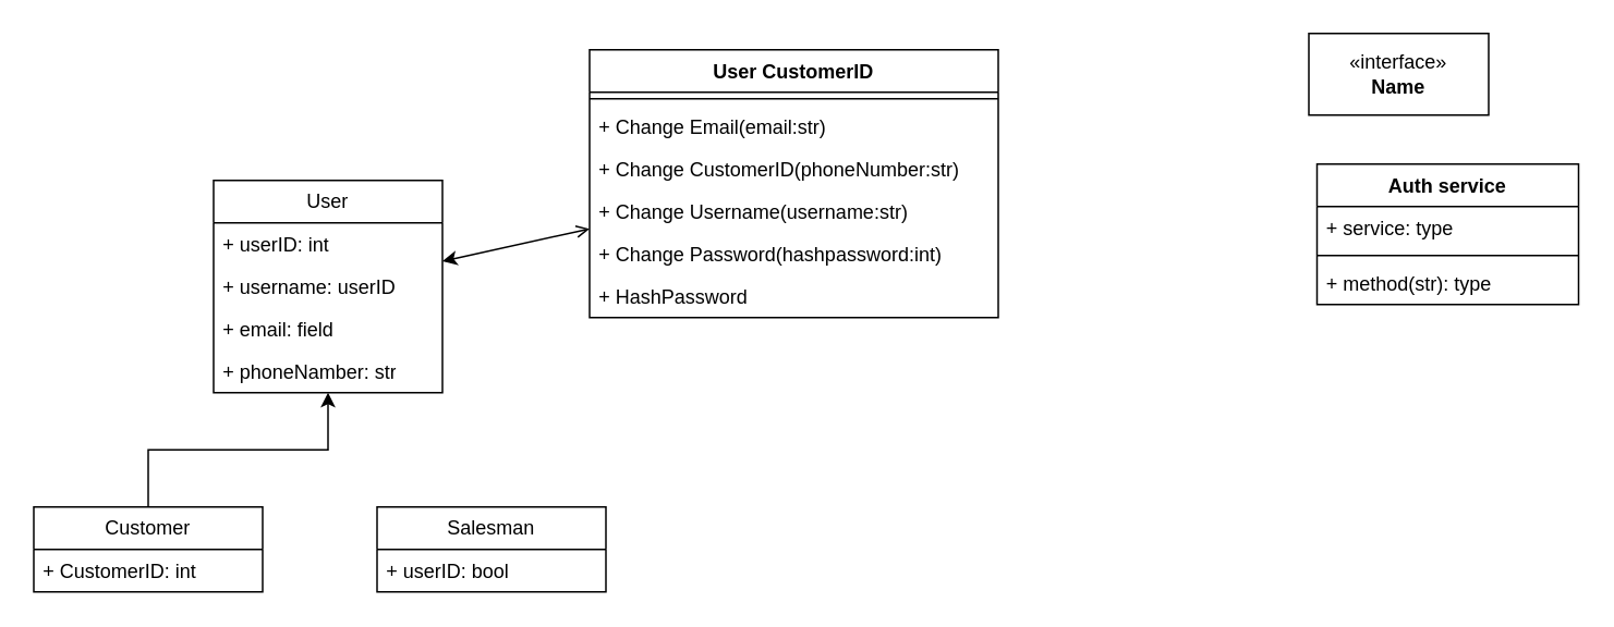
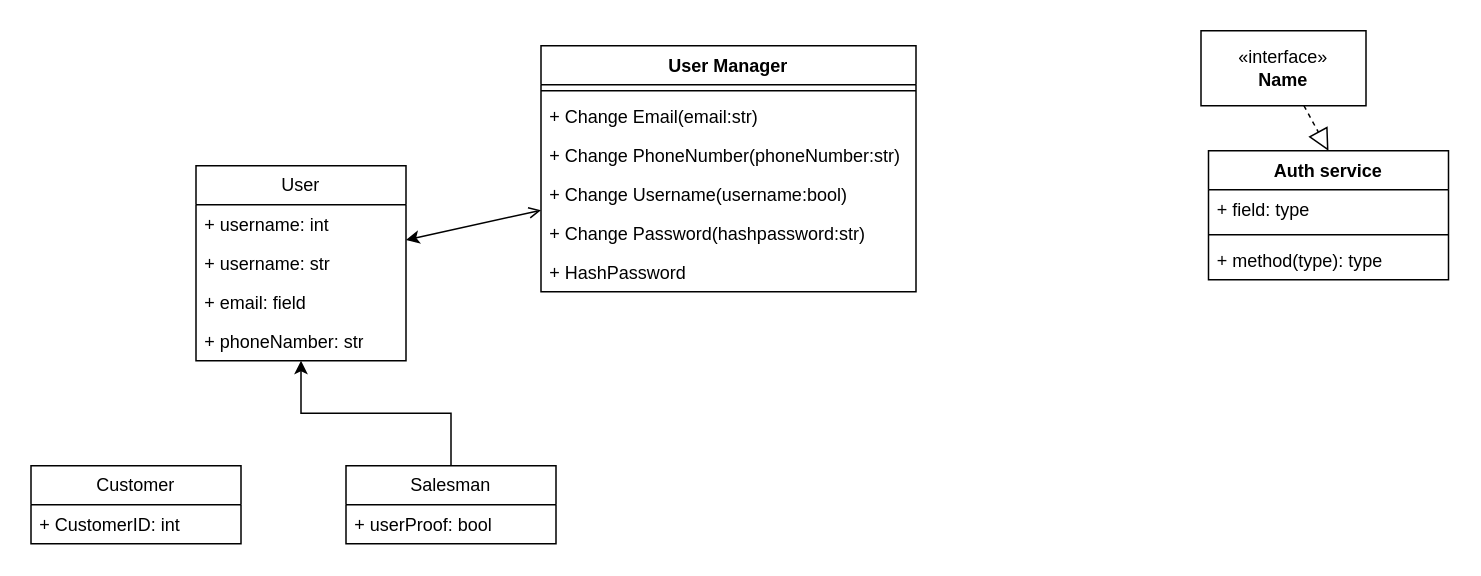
  <mxCell id="0" />
  <mxCell id="1" parent="0" />
  <mxCell id="2" value="User" style="swimlane;fontStyle=0;childLayout=stackLayout;horizontal=1;startSize=26;fillColor=none;horizontalStack=0;resizeParent=1;resizeParentMax=0;resizeLast=0;collapsible=1;marginBottom=0;whiteSpace=wrap;html=1;" parent="1" vertex="1"><mxGeometry x="130" y="110" width="140" height="130" as="geometry" /></mxCell>
- <mxCell id="3" value="+ userID: int" style="text;strokeColor=none;fillColor=none;align=left;verticalAlign=top;spacingLeft=4;spacingRight=4;overflow=hidden;rotatable=0;points=[[0,0.5],[1,0.5]];portConstraint=eastwest;whiteSpace=wrap;html=1;" vertex="1" parent="2"><mxGeometry y="26" width="140" height="26" as="geometry" /></mxCell>
- <mxCell id="4" value="+ username: userID" style="text;strokeColor=none;fillColor=none;align=left;verticalAlign=top;spacingLeft=4;spacingRight=4;overflow=hidden;rotatable=0;points=[[0,0.5],[1,0.5]];portConstraint=eastwest;whiteSpace=wrap;html=1;" parent="2" vertex="1"><mxGeometry y="52" width="140" height="26" as="geometry" /></mxCell>
+ <mxCell id="3" value="+ username: int" style="text;strokeColor=none;fillColor=none;align=left;verticalAlign=top;spacingLeft=4;spacingRight=4;overflow=hidden;rotatable=0;points=[[0,0.5],[1,0.5]];portConstraint=eastwest;whiteSpace=wrap;html=1;" vertex="1" parent="2"><mxGeometry y="26" width="140" height="26" as="geometry" /></mxCell>
+ <mxCell id="4" value="+ username: str" style="text;strokeColor=none;fillColor=none;align=left;verticalAlign=top;spacingLeft=4;spacingRight=4;overflow=hidden;rotatable=0;points=[[0,0.5],[1,0.5]];portConstraint=eastwest;whiteSpace=wrap;html=1;" parent="2" vertex="1"><mxGeometry y="52" width="140" height="26" as="geometry" /></mxCell>
  <mxCell id="5" value="+ email: field" style="text;strokeColor=none;fillColor=none;align=left;verticalAlign=top;spacingLeft=4;spacingRight=4;overflow=hidden;rotatable=0;points=[[0,0.5],[1,0.5]];portConstraint=eastwest;whiteSpace=wrap;html=1;" parent="2" vertex="1"><mxGeometry y="78" width="140" height="26" as="geometry" /></mxCell>
  <mxCell id="6" value="+ phoneNamber: str" style="text;strokeColor=none;fillColor=none;align=left;verticalAlign=top;spacingLeft=4;spacingRight=4;overflow=hidden;rotatable=0;points=[[0,0.5],[1,0.5]];portConstraint=eastwest;whiteSpace=wrap;html=1;" parent="2" vertex="1"><mxGeometry y="104" width="140" height="26" as="geometry" /></mxCell>
- <mxCell id="7" style="edgeStyle=orthogonalEdgeStyle;rounded=0;orthogonalLoop=1;jettySize=auto;html=1;exitX=0.5;exitY=0;exitDx=0;exitDy=0;" edge="1" parent="1" source="8" target="2"><mxGeometry relative="1" as="geometry" /></mxCell>
  <mxCell id="8" value="Customer" style="swimlane;fontStyle=0;childLayout=stackLayout;horizontal=1;startSize=26;fillColor=none;horizontalStack=0;resizeParent=1;resizeParentMax=0;resizeLast=0;collapsible=1;marginBottom=0;whiteSpace=wrap;html=1;" parent="1" vertex="1"><mxGeometry x="20" y="310" width="140" height="52" as="geometry" /></mxCell>
  <mxCell id="9" value="+ CustomerID: int" style="text;strokeColor=none;fillColor=none;align=left;verticalAlign=top;spacingLeft=4;spacingRight=4;overflow=hidden;rotatable=0;points=[[0,0.5],[1,0.5]];portConstraint=eastwest;whiteSpace=wrap;html=1;" parent="8" vertex="1"><mxGeometry y="26" width="140" height="26" as="geometry" /></mxCell>
+ <mxCell id="10" style="edgeStyle=orthogonalEdgeStyle;rounded=0;orthogonalLoop=1;jettySize=auto;html=1;exitX=0.5;exitY=0;exitDx=0;exitDy=0;" edge="1" parent="1" source="11" target="2"><mxGeometry relative="1" as="geometry" /></mxCell>
  <mxCell id="11" value="Salesman" style="swimlane;fontStyle=0;childLayout=stackLayout;horizontal=1;startSize=26;fillColor=none;horizontalStack=0;resizeParent=1;resizeParentMax=0;resizeLast=0;collapsible=1;marginBottom=0;whiteSpace=wrap;html=1;" parent="1" vertex="1"><mxGeometry x="230" y="310" width="140" height="52" as="geometry" /></mxCell>
- <mxCell id="12" value="+ userID: bool" style="text;strokeColor=none;fillColor=none;align=left;verticalAlign=top;spacingLeft=4;spacingRight=4;overflow=hidden;rotatable=0;points=[[0,0.5],[1,0.5]];portConstraint=eastwest;whiteSpace=wrap;html=1;" parent="11" vertex="1"><mxGeometry y="26" width="140" height="26" as="geometry" /></mxCell>
+ <mxCell id="12" value="+ userProof: bool" style="text;strokeColor=none;fillColor=none;align=left;verticalAlign=top;spacingLeft=4;spacingRight=4;overflow=hidden;rotatable=0;points=[[0,0.5],[1,0.5]];portConstraint=eastwest;whiteSpace=wrap;html=1;" parent="11" vertex="1"><mxGeometry y="26" width="140" height="26" as="geometry" /></mxCell>
  <mxCell id="13" value="Auth service" style="swimlane;fontStyle=1;align=center;verticalAlign=top;childLayout=stackLayout;horizontal=1;startSize=26;horizontalStack=0;resizeParent=1;resizeParentMax=0;resizeLast=0;collapsible=1;marginBottom=0;whiteSpace=wrap;html=1;" parent="1" vertex="1"><mxGeometry x="805" y="100" width="160" height="86" as="geometry" /></mxCell>
- <mxCell id="14" value="+ service: type" style="text;strokeColor=none;fillColor=none;align=left;verticalAlign=top;spacingLeft=4;spacingRight=4;overflow=hidden;rotatable=0;points=[[0,0.5],[1,0.5]];portConstraint=eastwest;whiteSpace=wrap;html=1;" parent="13" vertex="1"><mxGeometry y="26" width="160" height="26" as="geometry" /></mxCell>
+ <mxCell id="14" value="+ field: type" style="text;strokeColor=none;fillColor=none;align=left;verticalAlign=top;spacingLeft=4;spacingRight=4;overflow=hidden;rotatable=0;points=[[0,0.5],[1,0.5]];portConstraint=eastwest;whiteSpace=wrap;html=1;" parent="13" vertex="1"><mxGeometry y="26" width="160" height="26" as="geometry" /></mxCell>
  <mxCell id="15" value="" style="line;strokeWidth=1;fillColor=none;align=left;verticalAlign=middle;spacingTop=-1;spacingLeft=3;spacingRight=3;rotatable=0;labelPosition=right;points=[];portConstraint=eastwest;strokeColor=inherit;" parent="13" vertex="1"><mxGeometry y="52" width="160" height="8" as="geometry" /></mxCell>
- <mxCell id="16" value="+ method(str): type" style="text;strokeColor=none;fillColor=none;align=left;verticalAlign=top;spacingLeft=4;spacingRight=4;overflow=hidden;rotatable=0;points=[[0,0.5],[1,0.5]];portConstraint=eastwest;whiteSpace=wrap;html=1;" parent="13" vertex="1"><mxGeometry y="60" width="160" height="26" as="geometry" /></mxCell>
- <mxCell id="17" value="User CustomerID" style="swimlane;fontStyle=1;align=center;verticalAlign=top;childLayout=stackLayout;horizontal=1;startSize=26;horizontalStack=0;resizeParent=1;resizeParentMax=0;resizeLast=0;collapsible=1;marginBottom=0;whiteSpace=wrap;html=1;" parent="1" vertex="1"><mxGeometry x="360" y="30" width="250" height="164" as="geometry" /></mxCell>
+ <mxCell id="16" value="+ method(type): type" style="text;strokeColor=none;fillColor=none;align=left;verticalAlign=top;spacingLeft=4;spacingRight=4;overflow=hidden;rotatable=0;points=[[0,0.5],[1,0.5]];portConstraint=eastwest;whiteSpace=wrap;html=1;" parent="13" vertex="1"><mxGeometry y="60" width="160" height="26" as="geometry" /></mxCell>
+ <mxCell id="17" value="User Manager" style="swimlane;fontStyle=1;align=center;verticalAlign=top;childLayout=stackLayout;horizontal=1;startSize=26;horizontalStack=0;resizeParent=1;resizeParentMax=0;resizeLast=0;collapsible=1;marginBottom=0;whiteSpace=wrap;html=1;" parent="1" vertex="1"><mxGeometry x="360" y="30" width="250" height="164" as="geometry" /></mxCell>
  <mxCell id="18" value="" style="line;strokeWidth=1;fillColor=none;align=left;verticalAlign=middle;spacingTop=-1;spacingLeft=3;spacingRight=3;rotatable=0;labelPosition=right;points=[];portConstraint=eastwest;strokeColor=inherit;" parent="17" vertex="1"><mxGeometry y="26" width="250" height="8" as="geometry" /></mxCell>
  <mxCell id="19" value="+ Change Email(email:str)" style="text;strokeColor=none;fillColor=none;align=left;verticalAlign=top;spacingLeft=4;spacingRight=4;overflow=hidden;rotatable=0;points=[[0,0.5],[1,0.5]];portConstraint=eastwest;whiteSpace=wrap;html=1;" vertex="1" parent="17"><mxGeometry y="34" width="250" height="26" as="geometry" /></mxCell>
- <mxCell id="20" value="+ Change CustomerID(phoneNumber:str)" style="text;strokeColor=none;fillColor=none;align=left;verticalAlign=top;spacingLeft=4;spacingRight=4;overflow=hidden;rotatable=0;points=[[0,0.5],[1,0.5]];portConstraint=eastwest;whiteSpace=wrap;html=1;" parent="17" vertex="1"><mxGeometry y="60" width="250" height="26" as="geometry" /></mxCell>
- <mxCell id="21" value="+ Change Username(username:str)" style="text;strokeColor=none;fillColor=none;align=left;verticalAlign=top;spacingLeft=4;spacingRight=4;overflow=hidden;rotatable=0;points=[[0,0.5],[1,0.5]];portConstraint=eastwest;whiteSpace=wrap;html=1;" vertex="1" parent="17"><mxGeometry y="86" width="250" height="26" as="geometry" /></mxCell>
- <mxCell id="22" value="+ Change Password(hashpassword:int)" style="text;strokeColor=none;fillColor=none;align=left;verticalAlign=top;spacingLeft=4;spacingRight=4;overflow=hidden;rotatable=0;points=[[0,0.5],[1,0.5]];portConstraint=eastwest;whiteSpace=wrap;html=1;" vertex="1" parent="17"><mxGeometry y="112" width="250" height="26" as="geometry" /></mxCell>
+ <mxCell id="20" value="+ Change PhoneNumber(phoneNumber:str)" style="text;strokeColor=none;fillColor=none;align=left;verticalAlign=top;spacingLeft=4;spacingRight=4;overflow=hidden;rotatable=0;points=[[0,0.5],[1,0.5]];portConstraint=eastwest;whiteSpace=wrap;html=1;" parent="17" vertex="1"><mxGeometry y="60" width="250" height="26" as="geometry" /></mxCell>
+ <mxCell id="21" value="+ Change Username(username:bool)" style="text;strokeColor=none;fillColor=none;align=left;verticalAlign=top;spacingLeft=4;spacingRight=4;overflow=hidden;rotatable=0;points=[[0,0.5],[1,0.5]];portConstraint=eastwest;whiteSpace=wrap;html=1;" vertex="1" parent="17"><mxGeometry y="86" width="250" height="26" as="geometry" /></mxCell>
+ <mxCell id="22" value="+ Change Password(hashpassword:str)" style="text;strokeColor=none;fillColor=none;align=left;verticalAlign=top;spacingLeft=4;spacingRight=4;overflow=hidden;rotatable=0;points=[[0,0.5],[1,0.5]];portConstraint=eastwest;whiteSpace=wrap;html=1;" vertex="1" parent="17"><mxGeometry y="112" width="250" height="26" as="geometry" /></mxCell>
  <mxCell id="23" value="+ HashPassword" style="text;strokeColor=none;fillColor=none;align=left;verticalAlign=top;spacingLeft=4;spacingRight=4;overflow=hidden;rotatable=0;points=[[0,0.5],[1,0.5]];portConstraint=eastwest;whiteSpace=wrap;html=1;" vertex="1" parent="17"><mxGeometry y="138" width="250" height="26" as="geometry" /></mxCell>
  <mxCell id="24" value="&amp;laquo;interface&amp;raquo;&lt;br&gt;&lt;b&gt;Name&lt;/b&gt;" style="html=1;whiteSpace=wrap;" parent="1" vertex="1"><mxGeometry x="800" y="20" width="110" height="50" as="geometry" /></mxCell>
+ <mxCell id="25" value="" style="endArrow=block;dashed=1;endFill=0;endSize=12;html=1;rounded=0;entryX=0.5;entryY=0;entryDx=0;entryDy=0;" parent="1" source="24" target="13" edge="1"><mxGeometry width="160" relative="1" as="geometry"><mxPoint x="370" y="400" as="sourcePoint" /><mxPoint x="530" y="400" as="targetPoint" /></mxGeometry></mxCell>
  <mxCell id="26" value="" style="endArrow=open;startArrow=classic;html=1;rounded=0;" edge="1" parent="1" source="2" target="17"><mxGeometry width="50" height="50" relative="1" as="geometry"><mxPoint x="490" y="310" as="sourcePoint" /><mxPoint x="540" y="260" as="targetPoint" /></mxGeometry></mxCell>
